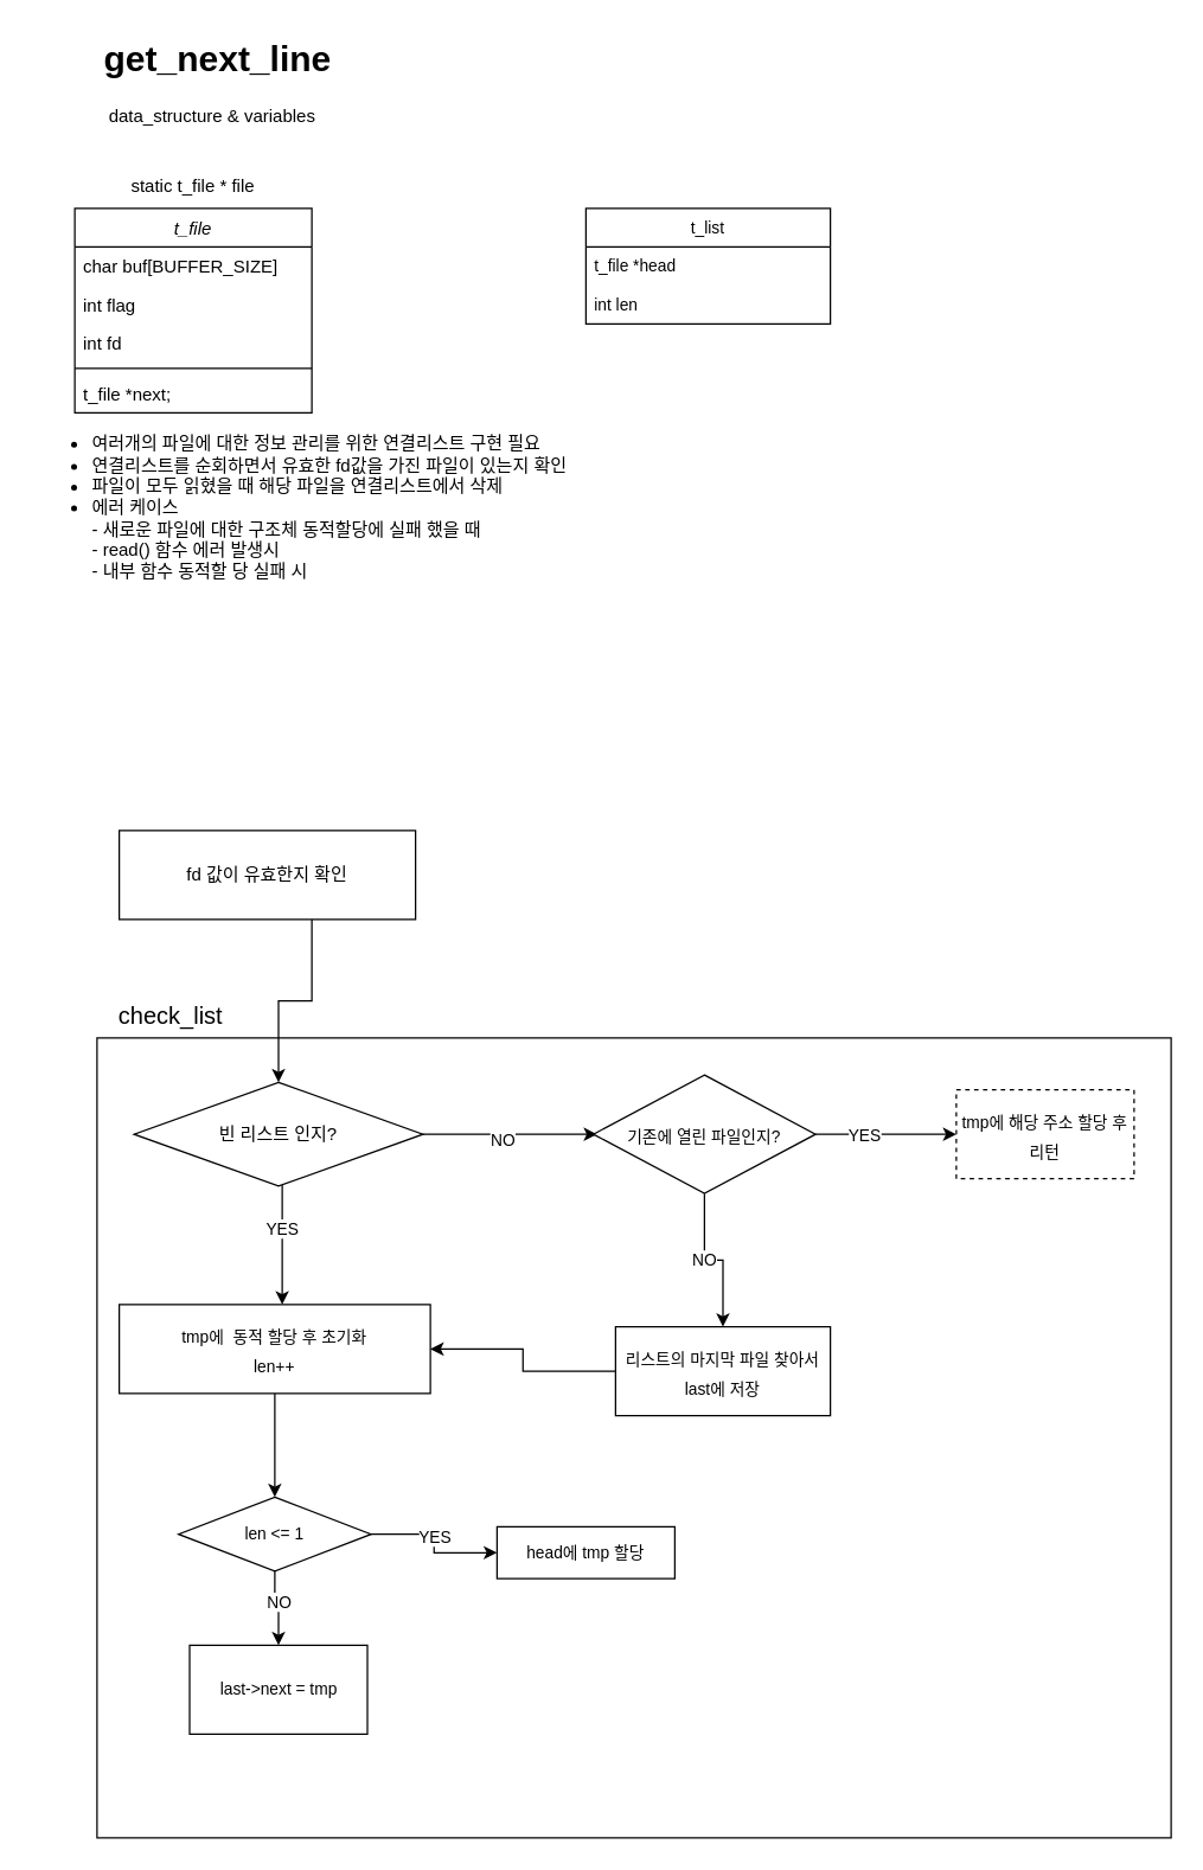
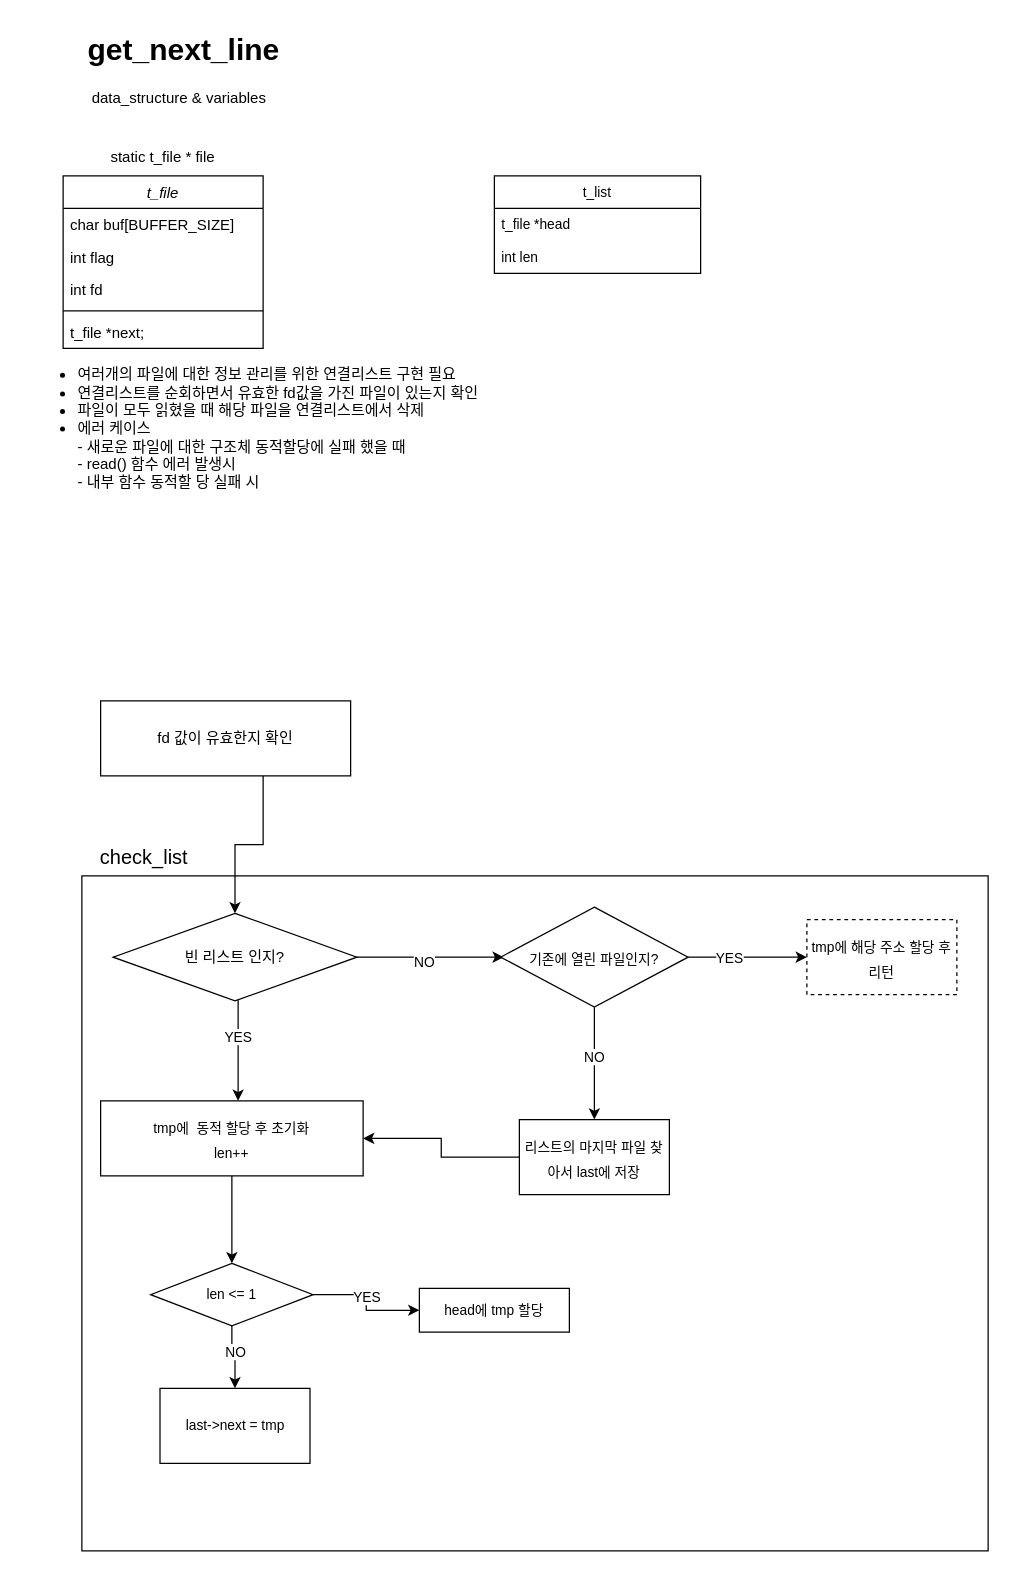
  <mxCell id="0" />
  <mxCell id="1" parent="0" />
  <mxCell id="2" value="" style="rounded=0;whiteSpace=wrap;html=1;fontSize=16;" vertex="1" parent="1"><mxGeometry x="65" y="700" width="725" height="540" as="geometry" /></mxCell>
  <mxCell id="3" value="t_file" style="swimlane;fontStyle=2;align=center;verticalAlign=top;childLayout=stackLayout;horizontal=1;startSize=26;horizontalStack=0;resizeParent=1;resizeLast=0;collapsible=1;marginBottom=0;rounded=0;shadow=0;strokeWidth=1;" parent="1" vertex="1"><mxGeometry x="50" y="140" width="160" height="138" as="geometry"><mxRectangle x="220" y="120" width="160" height="26" as="alternateBounds" /></mxGeometry></mxCell>
  <mxCell id="4" value="char buf[BUFFER_SIZE]" style="text;align=left;verticalAlign=top;spacingLeft=4;spacingRight=4;overflow=hidden;rotatable=0;points=[[0,0.5],[1,0.5]];portConstraint=eastwest;rounded=0;shadow=0;html=0;" parent="3" vertex="1"><mxGeometry y="26" width="160" height="26" as="geometry" /></mxCell>
  <mxCell id="5" value="int flag" style="text;align=left;verticalAlign=top;spacingLeft=4;spacingRight=4;overflow=hidden;rotatable=0;points=[[0,0.5],[1,0.5]];portConstraint=eastwest;" parent="3" vertex="1"><mxGeometry y="52" width="160" height="26" as="geometry" /></mxCell>
  <mxCell id="6" value="int fd" style="text;align=left;verticalAlign=top;spacingLeft=4;spacingRight=4;overflow=hidden;rotatable=0;points=[[0,0.5],[1,0.5]];portConstraint=eastwest;rounded=0;shadow=0;html=0;" parent="3" vertex="1"><mxGeometry y="78" width="160" height="26" as="geometry" /></mxCell>
  <mxCell id="7" value="" style="line;html=1;strokeWidth=1;align=left;verticalAlign=middle;spacingTop=-1;spacingLeft=3;spacingRight=3;rotatable=0;labelPosition=right;points=[];portConstraint=eastwest;" parent="3" vertex="1"><mxGeometry y="104" width="160" height="8" as="geometry" /></mxCell>
  <mxCell id="8" value="t_file *next;" style="text;align=left;verticalAlign=top;spacingLeft=4;spacingRight=4;overflow=hidden;rotatable=0;points=[[0,0.5],[1,0.5]];portConstraint=eastwest;" parent="3" vertex="1"><mxGeometry y="112" width="160" height="26" as="geometry" /></mxCell>
  <mxCell id="9" value="static t_file * file" style="text;html=1;strokeColor=none;fillColor=none;align=center;verticalAlign=middle;whiteSpace=wrap;rounded=0;" vertex="1" parent="1"><mxGeometry x="55" y="110" width="150" height="30" as="geometry" /></mxCell>
  <mxCell id="10" value="&lt;h1&gt;get_next_line&lt;/h1&gt;&lt;div&gt;&amp;nbsp;data_structure &amp;amp; variables&lt;/div&gt;" style="text;html=1;strokeColor=none;fillColor=none;spacing=5;spacingTop=-20;whiteSpace=wrap;overflow=hidden;rounded=0;" vertex="1" parent="1"><mxGeometry x="65" y="20" width="190" height="120" as="geometry" /></mxCell>
  <mxCell id="11" value="&lt;ul&gt;&lt;li&gt;여러개의 파일에 대한 정보 관리를 위한 연결리스트 구현 필요&lt;/li&gt;&lt;li&gt;연결리스트를 순회하면서 유효한 fd값을 가진 파일이 있는지 확인&lt;/li&gt;&lt;li&gt;파일이 모두 읽혔을 때 해당 파일을 연결리스트에서 삭제&lt;/li&gt;&lt;li&gt;에러 케이스&lt;br&gt;- 새로운 파일에 대한 구조체 동적할당에 실패 했을 때&lt;br&gt;- read() 함수 에러 발생시&lt;br&gt;- 내부 함수 동적할 당 실패 시&lt;/li&gt;&lt;/ul&gt;" style="text;html=1;strokeColor=none;fillColor=none;align=left;verticalAlign=middle;whiteSpace=wrap;rounded=0;" vertex="1" parent="1"><mxGeometry y="270" width="370" height="143" as="geometry" x="20" /></mxCell>
  <mxCell id="12" style="edgeStyle=orthogonalEdgeStyle;rounded=0;orthogonalLoop=1;jettySize=auto;html=1;entryX=0.5;entryY=0;entryDx=0;entryDy=0;fontSize=16;" edge="1" parent="1" source="13" target="18"><mxGeometry relative="1" as="geometry"><Array as="points"><mxPoint x="210" y="675" /><mxPoint x="188" y="675" /></Array></mxGeometry></mxCell>
  <mxCell id="13" value="fd 값이 유효한지 확인" style="rounded=0;whiteSpace=wrap;html=1;" vertex="1" parent="1"><mxGeometry x="80" y="560" width="200" height="60" as="geometry" /></mxCell>
  <mxCell id="14" style="edgeStyle=orthogonalEdgeStyle;rounded=0;orthogonalLoop=1;jettySize=auto;html=1;" edge="1" parent="1" source="18"><mxGeometry relative="1" as="geometry"><mxPoint x="190" y="880" as="targetPoint" /><Array as="points"><mxPoint x="190" y="870" /></Array></mxGeometry></mxCell>
  <mxCell id="15" value="&lt;font style=&quot;font-size: 11px;&quot;&gt;YES&lt;/font&gt;" style="edgeLabel;html=1;align=center;verticalAlign=middle;resizable=0;points=[];" vertex="1" connectable="0" parent="14"><mxGeometry x="-0.276" y="-1" relative="1" as="geometry"><mxPoint as="offset" /></mxGeometry></mxCell>
  <mxCell id="16" value="" style="edgeStyle=orthogonalEdgeStyle;rounded=0;orthogonalLoop=1;jettySize=auto;html=1;fontSize=16;" edge="1" parent="1" source="18"><mxGeometry relative="1" as="geometry"><mxPoint x="402.5" y="765" as="targetPoint" /></mxGeometry></mxCell>
  <mxCell id="17" value="&lt;span style=&quot;font-size: 11px;&quot;&gt;NO&lt;/span&gt;" style="edgeLabel;html=1;align=center;verticalAlign=middle;resizable=0;points=[];fontSize=16;" vertex="1" connectable="0" parent="16"><mxGeometry x="-0.103" y="-1" relative="1" as="geometry"><mxPoint as="offset" /></mxGeometry></mxCell>
  <mxCell id="18" value="빈 리스트 인지?" style="rhombus;whiteSpace=wrap;html=1;" vertex="1" parent="1"><mxGeometry x="90" y="730" width="195" height="70" as="geometry" /></mxCell>
  <mxCell id="19" value="" style="edgeStyle=orthogonalEdgeStyle;rounded=0;orthogonalLoop=1;jettySize=auto;html=1;fontSize=11;" edge="1" parent="1" source="20"><mxGeometry relative="1" as="geometry"><mxPoint x="185" y="1010" as="targetPoint" /></mxGeometry></mxCell>
  <mxCell id="20" value="&lt;font style=&quot;font-size: 11px;&quot;&gt;tmp에&amp;nbsp; 동적 할당 후 초기화&lt;br&gt;len++&lt;br&gt;&lt;/font&gt;" style="rounded=0;whiteSpace=wrap;html=1;fontSize=16;" vertex="1" parent="1"><mxGeometry x="80" y="880" width="210" height="60" as="geometry" /></mxCell>
  <mxCell id="21" value="check_list" style="text;html=1;strokeColor=none;fillColor=none;align=center;verticalAlign=middle;whiteSpace=wrap;rounded=0;fontSize=16;" vertex="1" parent="1"><mxGeometry x="65" y="670" width="100" height="30" as="geometry" /></mxCell>
  <mxCell id="22" value="" style="edgeStyle=orthogonalEdgeStyle;rounded=0;orthogonalLoop=1;jettySize=auto;html=1;fontSize=11;" edge="1" parent="1" source="26" target="27"><mxGeometry relative="1" as="geometry" /></mxCell>
  <mxCell id="23" value="&lt;font style=&quot;font-size: 11px;&quot;&gt;YES&lt;/font&gt;" style="edgeLabel;html=1;align=center;verticalAlign=middle;resizable=0;points=[];fontSize=11;" vertex="1" connectable="0" parent="22"><mxGeometry x="-0.335" relative="1" as="geometry"><mxPoint as="offset" /></mxGeometry></mxCell>
  <mxCell id="24" value="" style="edgeStyle=orthogonalEdgeStyle;rounded=0;orthogonalLoop=1;jettySize=auto;html=1;fontSize=11;" edge="1" parent="1" source="26" target="29"><mxGeometry relative="1" as="geometry" /></mxCell>
  <mxCell id="25" value="NO" style="edgeLabel;html=1;align=center;verticalAlign=middle;resizable=0;points=[];fontSize=11;" vertex="1" connectable="0" parent="24"><mxGeometry x="-0.132" y="-1" relative="1" as="geometry"><mxPoint as="offset" /></mxGeometry></mxCell>
  <mxCell id="26" value="&lt;font style=&quot;font-size: 11px;&quot;&gt;기존에 열린 파일인지?&lt;/font&gt;" style="rhombus;whiteSpace=wrap;html=1;fontSize=16;" vertex="1" parent="1"><mxGeometry x="400" y="725" width="150" height="80" as="geometry" /></mxCell>
  <mxCell id="27" value="&lt;font style=&quot;font-size: 11px;&quot;&gt;tmp에 해당 주소 할당 후 리턴&lt;/font&gt;" style="whiteSpace=wrap;html=1;fontSize=16;dashed=1;" vertex="1" parent="1"><mxGeometry x="645" y="735" width="120" height="60" as="geometry" /></mxCell>
  <mxCell id="28" style="edgeStyle=orthogonalEdgeStyle;rounded=0;orthogonalLoop=1;jettySize=auto;html=1;fontSize=16;" edge="1" parent="1" source="29" target="20"><mxGeometry relative="1" as="geometry" /></mxCell>
- <mxCell id="29" value="&lt;font style=&quot;font-size: 11px;&quot;&gt;리스트의 마지막 파일 찾아서 last에 저장&lt;br&gt;&lt;/font&gt;" style="whiteSpace=wrap;html=1;fontSize=16;" vertex="1" parent="1"><mxGeometry x="415" y="895" width="145" height="60" as="geometry" /></mxCell>
+ <mxCell id="29" value="&lt;font style=&quot;font-size: 11px;&quot;&gt;리스트의 마지막 파일 찾아서 last에 저장&lt;br&gt;&lt;/font&gt;" style="whiteSpace=wrap;html=1;fontSize=16;" vertex="1" parent="1"><mxGeometry x="415" y="895" width="120" height="60" as="geometry" /></mxCell>
  <mxCell id="30" value="t_list" style="swimlane;fontStyle=0;childLayout=stackLayout;horizontal=1;startSize=26;fillColor=none;horizontalStack=0;resizeParent=1;resizeParentMax=0;resizeLast=0;collapsible=1;marginBottom=0;fontSize=11;" vertex="1" parent="1"><mxGeometry x="395" y="140" width="165" height="78" as="geometry" /></mxCell>
  <mxCell id="31" value="t_file *head" style="text;strokeColor=none;fillColor=none;align=left;verticalAlign=top;spacingLeft=4;spacingRight=4;overflow=hidden;rotatable=0;points=[[0,0.5],[1,0.5]];portConstraint=eastwest;fontSize=11;" vertex="1" parent="30"><mxGeometry y="26" width="165" height="26" as="geometry" /></mxCell>
  <mxCell id="32" value="int len" style="text;strokeColor=none;fillColor=none;align=left;verticalAlign=top;spacingLeft=4;spacingRight=4;overflow=hidden;rotatable=0;points=[[0,0.5],[1,0.5]];portConstraint=eastwest;fontSize=11;" vertex="1" parent="30"><mxGeometry y="52" width="165" height="26" as="geometry" /></mxCell>
  <mxCell id="33" value="" style="edgeStyle=orthogonalEdgeStyle;rounded=0;orthogonalLoop=1;jettySize=auto;html=1;fontSize=11;" edge="1" parent="1" source="37" target="38"><mxGeometry relative="1" as="geometry" /></mxCell>
  <mxCell id="34" value="YES" style="edgeLabel;html=1;align=center;verticalAlign=middle;resizable=0;points=[];fontSize=11;" vertex="1" connectable="0" parent="33"><mxGeometry x="-0.139" y="-1" relative="1" as="geometry"><mxPoint as="offset" /></mxGeometry></mxCell>
  <mxCell id="35" value="" style="edgeStyle=orthogonalEdgeStyle;rounded=0;orthogonalLoop=1;jettySize=auto;html=1;fontSize=11;" edge="1" parent="1" source="37" target="39"><mxGeometry relative="1" as="geometry" /></mxCell>
  <mxCell id="36" value="NO" style="edgeLabel;html=1;align=center;verticalAlign=middle;resizable=0;points=[];fontSize=11;" vertex="1" connectable="0" parent="35"><mxGeometry x="-0.253" y="2" relative="1" as="geometry"><mxPoint as="offset" /></mxGeometry></mxCell>
  <mxCell id="37" value="len &amp;lt;= 1" style="rhombus;whiteSpace=wrap;html=1;fontSize=11;" vertex="1" parent="1"><mxGeometry x="120" y="1010" width="130" height="50" as="geometry" /></mxCell>
  <mxCell id="38" value="head에 tmp 할당" style="whiteSpace=wrap;html=1;fontSize=11;" vertex="1" parent="1"><mxGeometry x="335" y="1030" width="120" height="35" as="geometry" /></mxCell>
  <mxCell id="39" value="last-&amp;gt;next = tmp" style="whiteSpace=wrap;html=1;fontSize=11;" vertex="1" parent="1"><mxGeometry x="127.5" y="1110" width="120" height="60" as="geometry" /></mxCell>
